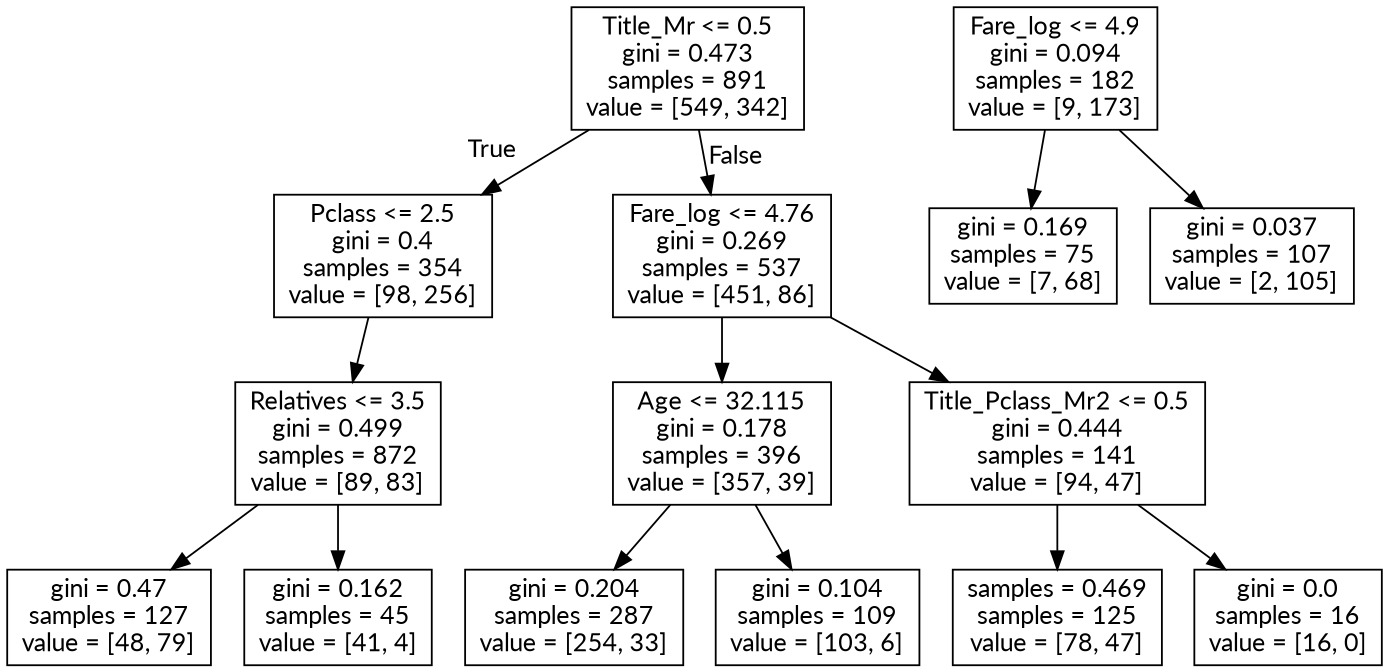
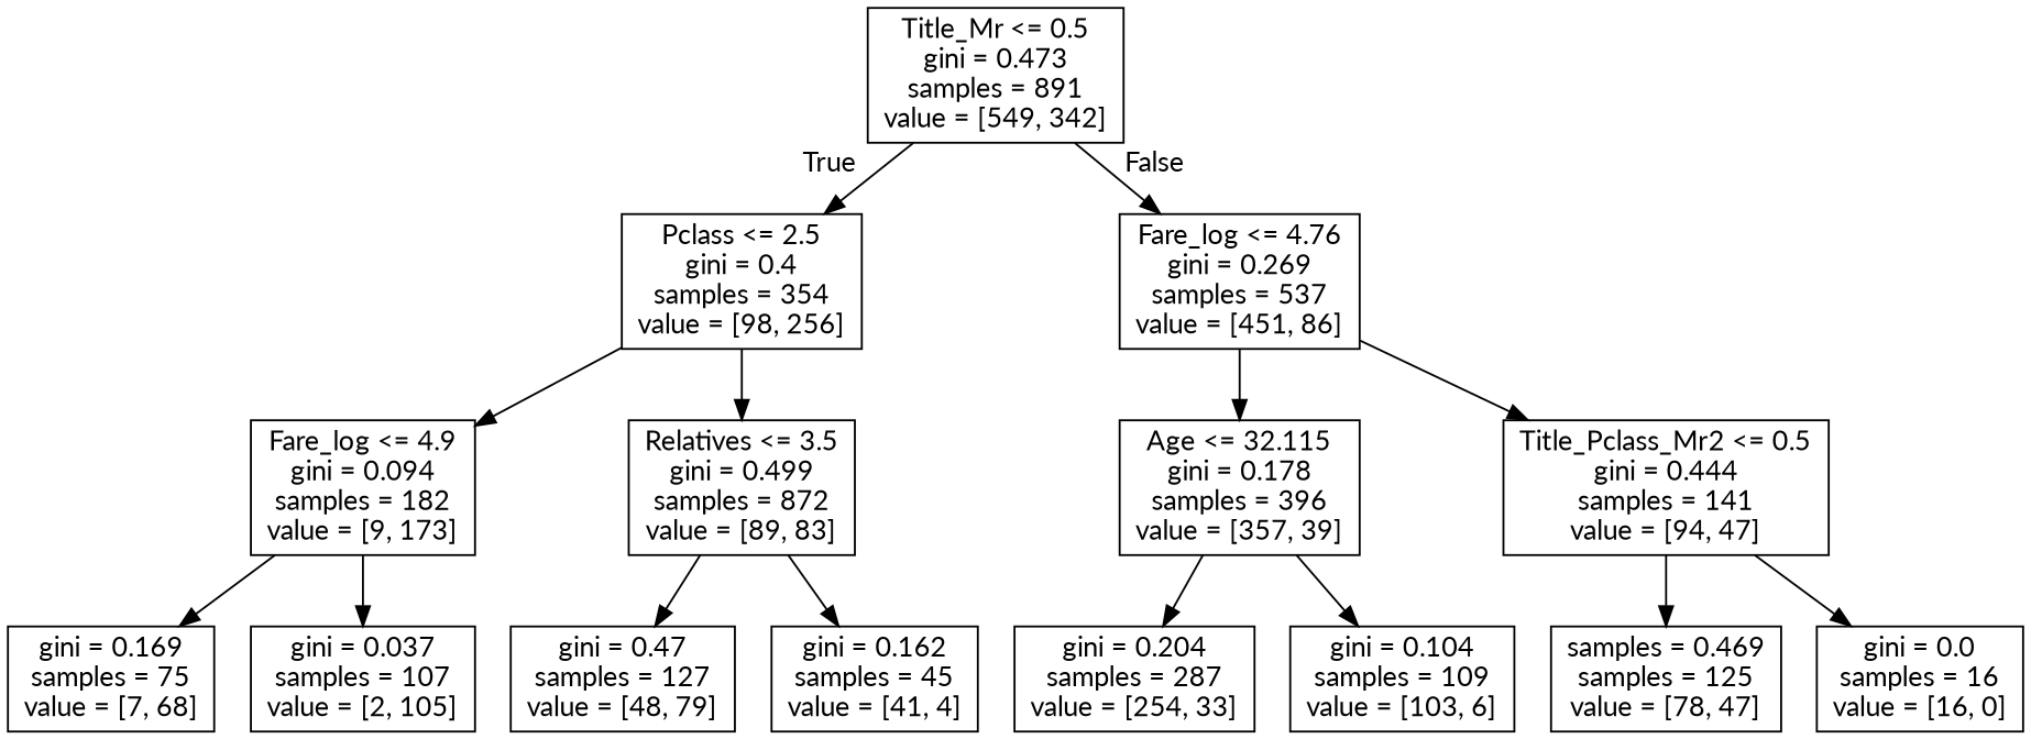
  digraph {
    fontname=Lato
    node [fontname=Lato shape=box]
    edge [fontname=Lato]
    n1 [label="Title_Mr <= 0.5\ngini = 0.473\nsamples = 891\nvalue = [549, 342]"]
    n2 [label="Pclass <= 2.5\ngini = 0.4\nsamples = 354\nvalue = [98, 256]"]
    n3 [label="Fare_log <= 4.76\ngini = 0.269\nsamples = 537\nvalue = [451, 86]"]
    n4 [label="Fare_log <= 4.9\ngini = 0.094\nsamples = 182\nvalue = [9, 173]"]
    n5 [label="Relatives <= 3.5\ngini = 0.499\nsamples = 872\nvalue = [89, 83]"]
    n6 [label="Age <= 32.115\ngini = 0.178\nsamples = 396\nvalue = [357, 39]"]
    n7 [label="Title_Pclass_Mr2 <= 0.5\ngini = 0.444\nsamples = 141\nvalue = [94, 47]"]
    n8 [label="gini = 0.169\nsamples = 75\nvalue = [7, 68]"]
    n9 [label="gini = 0.037\nsamples = 107\nvalue = [2, 105]"]
    n10 [label="gini = 0.47\nsamples = 127\nvalue = [48, 79]"]
    n11 [label="gini = 0.162\nsamples = 45\nvalue = [41, 4]"]
    n12 [label="gini = 0.204\nsamples = 287\nvalue = [254, 33]"]
    n13 [label="gini = 0.104\nsamples = 109\nvalue = [103, 6]"]
    n14 [label="samples = 0.469\nsamples = 125\nvalue = [78, 47]"]
    n15 [label="gini = 0.0\nsamples = 16\nvalue = [16, 0]"]
    n1 -> n2 [headlabel=True labelangle=45 labeldistance=2.5]
    n1 -> n3 [headlabel=False labelangle=-45 labeldistance=2.5]
+   n2 -> n4
    n2 -> n5
    n3 -> n6
    n3 -> n7
    n4 -> n8
    n4 -> n9
    n5 -> n10
    n5 -> n11
    n6 -> n12
    n6 -> n13
    n7 -> n14
    n7 -> n15
  }
